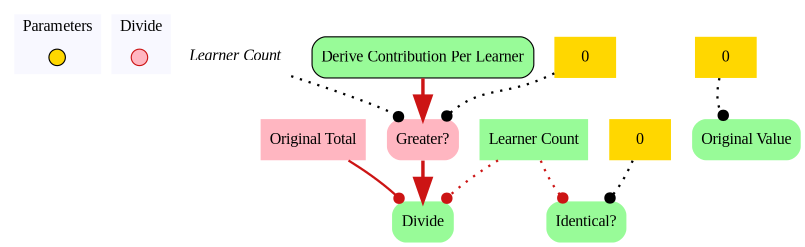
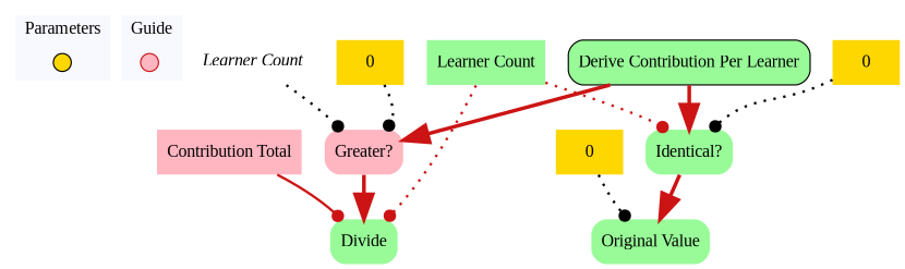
  digraph {
    concentrate=true
    fontname="Liberation Serif"
    node [color="0.0, 0.2, 1.0" fillcolor=palegreen fontname="Liberation Serif" shape=none style=filled]
    edge [arrowhead=dot color="0.0, 0.9 , 0.8" fontname="Liberation Serif" penwidth=2.0 style=dotted]
    contextOverview [color=black fillcolor=gold fixedsize=true fontcolor=white height=.2 shape=point width=.2]
    deriveContributionPerLearnerOverview [color="0.0, 0.9 , 0.8" fillcolor=lightpink fixedsize=true fontcolor=white height=.2 shape=point width=.2]
    n3 [color=none fillcolor=white fontsize=14 label=<<i>Learner Count</i>>]
    n4 [fillcolor=lightpink label="Greater?" style="rounded,filled"]
    n5 [label=Divide style="rounded,filled"]
-   n6 [color=none fillcolor=lightpink fontsize=14 label="Original Total"]
+   n6 [color=none fillcolor=lightpink fontsize=14 label="Contribution Total"]
    n7 [color=none fontsize=14 label="Learner Count"]
    n8 [label="Identical?" style="rounded,filled"]
    n9 [label="Original Value" style="rounded,filled"]
    n10 [color=black label="Derive Contribution Per Learner" shape=box style="rounded,filled"]
    n11 [fillcolor=gold label=0 color=""]
    n12 [fillcolor=gold label=0 color=""]
    n13 [fillcolor=gold label=0 color=""]
    subgraph cluster_1 {
      color=white
      fillcolor=ghostwhite
      label=Parameters
      labeljust=l
      style=filled
      contextOverview
    }
    subgraph cluster_2 {
      color=white
      fillcolor=ghostwhite
-     label=Divide
+     label=Guide
      labeljust=l
      nodesep=0.1
      style=filled
      deriveContributionPerLearnerOverview
    }
    n3 -> n4 [color=black headport=nw]
    n4 -> n5 [arrowsize=2.0 penwidth=3.0 arrowhead="" style=""]
    n6 -> n5 [headport=nw style=solid]
    n7 -> n5 [headport=ne]
    n7 -> n8 [headport=nw]
+   n8 -> n9 [arrowsize=2.0 penwidth=3.0 arrowhead="" style=""]
    n10 -> n4 [arrowsize=2.0 penwidth=3.0 arrowhead="" style=""]
+   n10 -> n8 [arrowsize=2.0 penwidth=3.0 arrowhead="" style=""]
    n11 -> n4 [color=black headport=ne]
    n12 -> n9 [color=black headport=nw]
    n13 -> n8 [color=black headport=ne]
  }
